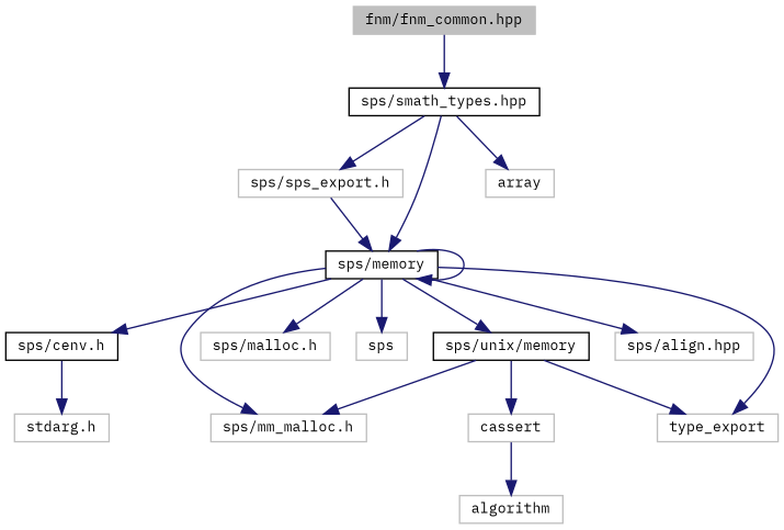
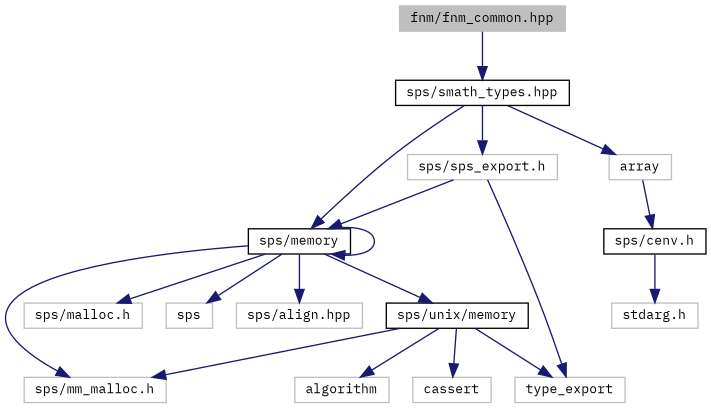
  digraph {
    fontname="IBM Plex Mono"
    node [color=grey75 fillcolor=white fontname="IBM Plex Mono" fontsize=10 shape=record style=filled]
    edge [color=midnightblue fontname="IBM Plex Mono" fontsize=10 labelfontname=Helvetica labelfontsize=10 style=solid]
    n1 [fillcolor=grey75 fontcolor=black height=0.2 label="fnm/fnm_common.hpp" width=0.4]
    n2 [color=black height=0.2 label="sps/smath_types.hpp" width=0.4]
    n3 [color=black height=0.2 label="sps/memory" width=0.4]
    n4 [color=black height=0.2 label="sps/cenv.h" width=0.4]
    n5 [height=0.2 label="sps/mm_malloc.h" width=0.4]
    n6 [height=0.2 label="sps/malloc.h" width=0.4]
    n7 [height=0.2 label=sps width=0.4]
    n8 [height=0.2 label=type_export width=0.4]
    n9 [height=0.2 label="sps/align.hpp" width=0.4]
    n10 [color=black height=0.2 label="sps/unix/memory" width=0.4]
    n11 [height=0.2 label="sps/sps_export.h" width=0.4]
    n12 [height=0.2 label=array width=0.4]
    n13 [height=0.2 label="stdarg.h" width=0.4]
    n14 [height=0.2 label=algorithm width=0.4]
    n15 [height=0.2 label=cassert width=0.4]
    n1 -> n2
    n2 -> n3
    n2 -> n11
    n2 -> n12
    n3 -> n3
-   n3 -> n4
+   n12 -> n4
    n3 -> n5
    n3 -> n6
    n3 -> n7
-   n3 -> n8
+   n11 -> n8
    n3 -> n9
    n3 -> n10
    n4 -> n13
    n10 -> n5
    n10 -> n8
-   n15 -> n14
+   n10 -> n14
    n10 -> n15
    n11 -> n3
  }
